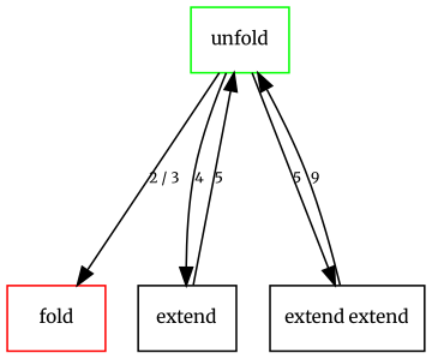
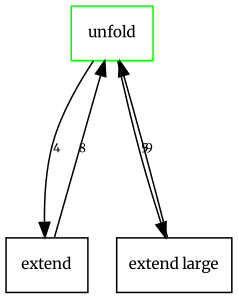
  digraph {
    fontname=Merriweather
    ranksep=1.5
    splines=true
    node [fontname=Merriweather fontsize=10 shape=box]
    edge [fontname=Merriweather fontsize=8 labelfontsize=10]
-   n1 [color=red label=fold]
    n2 [color=green label=unfold]
    n3 [label=extend]
-   n4 [label="extend extend"]
-   n2 -> n1 [label="2 / 3"]
+   n4 [label="extend large"]
    n2 -> n3 [label=4]
    n2 -> n4 [label=5]
-   n3 -> n2 [label=5]
+   n3 -> n2 [label=8]
    n4 -> n2 [label=9]
  }
